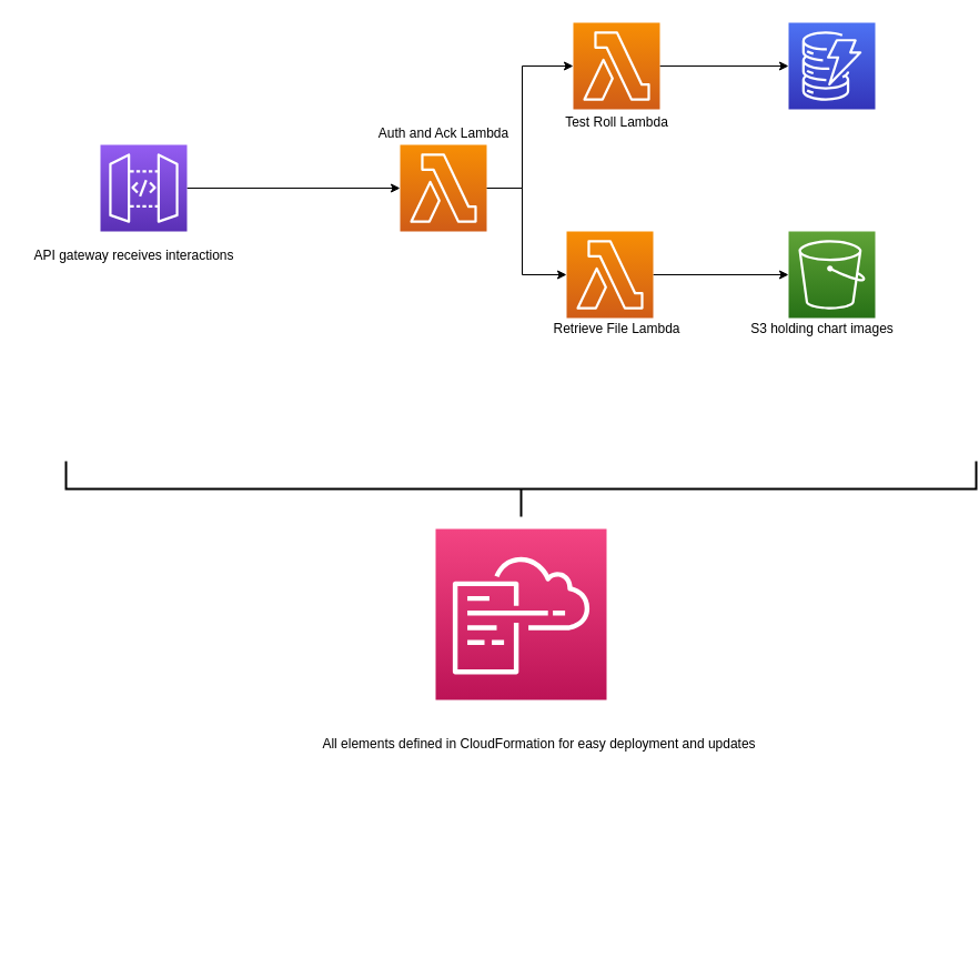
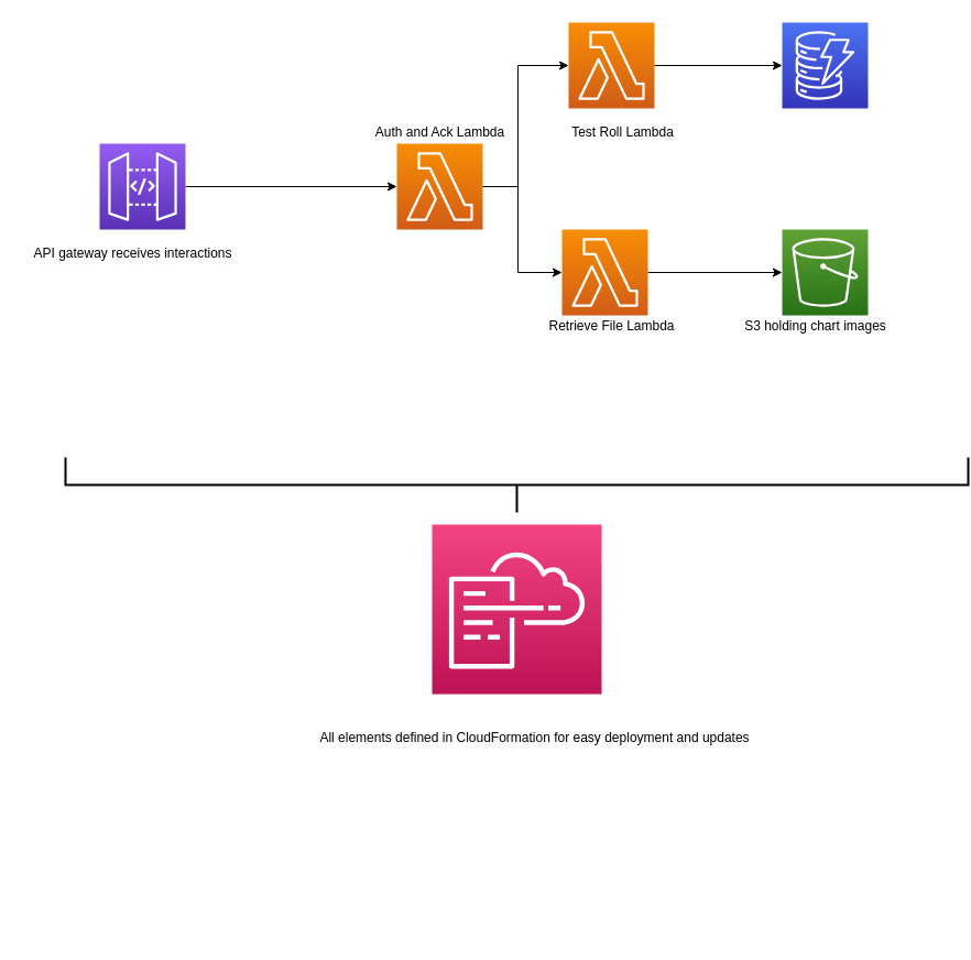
  <mxCell id="0" />
  <mxCell id="1" parent="0" />
  <mxCell id="2" style="edgeStyle=orthogonalEdgeStyle;rounded=0;orthogonalLoop=1;jettySize=auto;html=1;entryX=0;entryY=0.5;entryDx=0;entryDy=0;entryPerimeter=0;" edge="1" parent="1" source="3" target="6"><mxGeometry relative="1" as="geometry" /></mxCell>
  <mxCell id="3" value="" style="points=[[0,0,0],[0.25,0,0],[0.5,0,0],[0.75,0,0],[1,0,0],[0,1,0],[0.25,1,0],[0.5,1,0],[0.75,1,0],[1,1,0],[0,0.25,0],[0,0.5,0],[0,0.75,0],[1,0.25,0],[1,0.5,0],[1,0.75,0]];outlineConnect=0;fontColor=#232F3E;gradientColor=#945DF2;gradientDirection=north;fillColor=#5A30B5;strokeColor=#ffffff;dashed=0;verticalLabelPosition=bottom;verticalAlign=top;align=center;html=1;fontSize=12;fontStyle=0;aspect=fixed;shape=mxgraph.aws4.resourceIcon;resIcon=mxgraph.aws4.api_gateway;" vertex="1" parent="1"><mxGeometry x="90" y="130" width="78" height="78" as="geometry" /></mxCell>
  <mxCell id="4" style="edgeStyle=orthogonalEdgeStyle;rounded=0;orthogonalLoop=1;jettySize=auto;html=1;" edge="1" parent="1" source="6" target="9"><mxGeometry relative="1" as="geometry"><Array as="points"><mxPoint x="470" y="169" /><mxPoint x="470" y="247" /></Array></mxGeometry></mxCell>
  <mxCell id="5" style="edgeStyle=orthogonalEdgeStyle;rounded=0;orthogonalLoop=1;jettySize=auto;html=1;entryX=0;entryY=0.5;entryDx=0;entryDy=0;entryPerimeter=0;" edge="1" parent="1" source="6" target="16"><mxGeometry relative="1" as="geometry"><Array as="points"><mxPoint x="470" y="169" /><mxPoint x="470" y="59" /></Array></mxGeometry></mxCell>
  <mxCell id="6" value="" style="points=[[0,0,0],[0.25,0,0],[0.5,0,0],[0.75,0,0],[1,0,0],[0,1,0],[0.25,1,0],[0.5,1,0],[0.75,1,0],[1,1,0],[0,0.25,0],[0,0.5,0],[0,0.75,0],[1,0.25,0],[1,0.5,0],[1,0.75,0]];outlineConnect=0;fontColor=#232F3E;gradientColor=#F78E04;gradientDirection=north;fillColor=#D05C17;strokeColor=#ffffff;dashed=0;verticalLabelPosition=bottom;verticalAlign=top;align=center;html=1;fontSize=12;fontStyle=0;aspect=fixed;shape=mxgraph.aws4.resourceIcon;resIcon=mxgraph.aws4.lambda;" vertex="1" parent="1"><mxGeometry x="360" y="130" width="78" height="78" as="geometry" /></mxCell>
  <mxCell id="7" value="" style="points=[[0,0,0],[0.25,0,0],[0.5,0,0],[0.75,0,0],[1,0,0],[0,1,0],[0.25,1,0],[0.5,1,0],[0.75,1,0],[1,1,0],[0,0.25,0],[0,0.5,0],[0,0.75,0],[1,0.25,0],[1,0.5,0],[1,0.75,0]];outlineConnect=0;fontColor=#232F3E;gradientColor=#60A337;gradientDirection=north;fillColor=#277116;strokeColor=#ffffff;dashed=0;verticalLabelPosition=bottom;verticalAlign=top;align=center;html=1;fontSize=12;fontStyle=0;aspect=fixed;shape=mxgraph.aws4.resourceIcon;resIcon=mxgraph.aws4.s3;" vertex="1" parent="1"><mxGeometry x="710" y="208" width="78" height="78" as="geometry" /></mxCell>
  <mxCell id="8" style="edgeStyle=orthogonalEdgeStyle;rounded=0;orthogonalLoop=1;jettySize=auto;html=1;" edge="1" parent="1" source="9" target="7"><mxGeometry relative="1" as="geometry" /></mxCell>
  <mxCell id="9" value="" style="points=[[0,0,0],[0.25,0,0],[0.5,0,0],[0.75,0,0],[1,0,0],[0,1,0],[0.25,1,0],[0.5,1,0],[0.75,1,0],[1,1,0],[0,0.25,0],[0,0.5,0],[0,0.75,0],[1,0.25,0],[1,0.5,0],[1,0.75,0]];outlineConnect=0;fontColor=#232F3E;gradientColor=#F78E04;gradientDirection=north;fillColor=#D05C17;strokeColor=#ffffff;dashed=0;verticalLabelPosition=bottom;verticalAlign=top;align=center;html=1;fontSize=12;fontStyle=0;aspect=fixed;shape=mxgraph.aws4.resourceIcon;resIcon=mxgraph.aws4.lambda;" vertex="1" parent="1"><mxGeometry x="510" y="208" width="78" height="78" as="geometry" /></mxCell>
  <mxCell id="10" value="Auth and Ack Lambda" style="text;html=1;align=center;verticalAlign=middle;resizable=0;points=[];autosize=1;strokeColor=none;" vertex="1" parent="1"><mxGeometry x="334" y="110" width="130" height="20" as="geometry" /></mxCell>
  <mxCell id="11" value="Retrieve File Lambda" style="text;html=1;align=center;verticalAlign=middle;resizable=0;points=[];autosize=1;strokeColor=none;" vertex="1" parent="1"><mxGeometry x="490" y="286" width="130" height="20" as="geometry" /></mxCell>
  <mxCell id="12" value="S3 holding chart images" style="text;html=1;align=center;verticalAlign=middle;resizable=0;points=[];autosize=1;strokeColor=none;" vertex="1" parent="1"><mxGeometry x="670" y="286" width="140" height="20" as="geometry" /></mxCell>
  <mxCell id="13" value="API gateway receives interactions" style="text;html=1;align=center;verticalAlign=middle;resizable=0;points=[];autosize=1;strokeColor=none;" vertex="1" parent="1"><mxGeometry x="20" y="220" width="200" height="20" as="geometry" /></mxCell>
  <mxCell id="14" value="" style="points=[[0,0,0],[0.25,0,0],[0.5,0,0],[0.75,0,0],[1,0,0],[0,1,0],[0.25,1,0],[0.5,1,0],[0.75,1,0],[1,1,0],[0,0.25,0],[0,0.5,0],[0,0.75,0],[1,0.25,0],[1,0.5,0],[1,0.75,0]];outlineConnect=0;fontColor=#232F3E;gradientColor=#4D72F3;gradientDirection=north;fillColor=#3334B9;strokeColor=#ffffff;dashed=0;verticalLabelPosition=bottom;verticalAlign=top;align=center;html=1;fontSize=12;fontStyle=0;aspect=fixed;shape=mxgraph.aws4.resourceIcon;resIcon=mxgraph.aws4.dynamodb;" vertex="1" parent="1"><mxGeometry x="710" y="20" width="78" height="78" as="geometry" /></mxCell>
  <mxCell id="15" style="edgeStyle=orthogonalEdgeStyle;rounded=0;orthogonalLoop=1;jettySize=auto;html=1;entryX=0;entryY=0.5;entryDx=0;entryDy=0;entryPerimeter=0;" edge="1" parent="1" source="16" target="14"><mxGeometry relative="1" as="geometry" /></mxCell>
  <mxCell id="16" value="" style="points=[[0,0,0],[0.25,0,0],[0.5,0,0],[0.75,0,0],[1,0,0],[0,1,0],[0.25,1,0],[0.5,1,0],[0.75,1,0],[1,1,0],[0,0.25,0],[0,0.5,0],[0,0.75,0],[1,0.25,0],[1,0.5,0],[1,0.75,0]];outlineConnect=0;fontColor=#232F3E;gradientColor=#F78E04;gradientDirection=north;fillColor=#D05C17;strokeColor=#ffffff;dashed=0;verticalLabelPosition=bottom;verticalAlign=top;align=center;html=1;fontSize=12;fontStyle=0;aspect=fixed;shape=mxgraph.aws4.resourceIcon;resIcon=mxgraph.aws4.lambda;" vertex="1" parent="1"><mxGeometry x="516" y="20" width="78" height="78" as="geometry" /></mxCell>
- <mxCell id="17" value="Test Roll Lambda" style="text;html=1;align=center;verticalAlign=middle;resizable=0;points=[];autosize=1;strokeColor=none;" vertex="1" parent="1"><mxGeometry x="500" y="100" width="110" height="20" as="geometry" /></mxCell>
+ <mxCell id="17" value="Test Roll Lambda" style="text;html=1;align=center;verticalAlign=middle;resizable=0;points=[];autosize=1;strokeColor=none;" vertex="1" parent="1"><mxGeometry x="510" y="110" width="110" height="20" as="geometry" /></mxCell>
  <mxCell id="18" value="" style="strokeWidth=2;html=1;shape=mxgraph.flowchart.annotation_2;align=left;labelPosition=right;pointerEvents=1;rotation=-90;" vertex="1" parent="1"><mxGeometry x="444" y="30" width="50" height="820" as="geometry" /></mxCell>
  <mxCell id="19" value="All elements defined in CloudFormation for easy deployment and updates" style="text;html=1;align=center;verticalAlign=middle;resizable=0;points=[];autosize=1;strokeColor=none;" vertex="1" parent="1"><mxGeometry x="280" y="660" width="410" height="20" as="geometry" /></mxCell>
  <mxCell id="20" value="" style="points=[[0,0,0],[0.25,0,0],[0.5,0,0],[0.75,0,0],[1,0,0],[0,1,0],[0.25,1,0],[0.5,1,0],[0.75,1,0],[1,1,0],[0,0.25,0],[0,0.5,0],[0,0.75,0],[1,0.25,0],[1,0.5,0],[1,0.75,0]];points=[[0,0,0],[0.25,0,0],[0.5,0,0],[0.75,0,0],[1,0,0],[0,1,0],[0.25,1,0],[0.5,1,0],[0.75,1,0],[1,1,0],[0,0.25,0],[0,0.5,0],[0,0.75,0],[1,0.25,0],[1,0.5,0],[1,0.75,0]];outlineConnect=0;fontColor=#232F3E;gradientColor=#F34482;gradientDirection=north;fillColor=#BC1356;strokeColor=#ffffff;dashed=0;verticalLabelPosition=bottom;verticalAlign=top;align=center;html=1;fontSize=12;fontStyle=0;aspect=fixed;shape=mxgraph.aws4.resourceIcon;resIcon=mxgraph.aws4.cloudformation;" vertex="1" parent="1"><mxGeometry x="392" y="476" width="154" height="154" as="geometry" /></mxCell>
